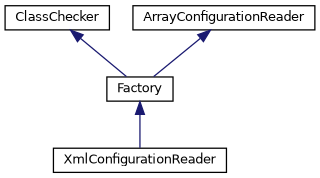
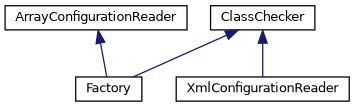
  digraph {
    node [color=black fillcolor=white fontname=Helvetica fontsize=10 shape=record style=filled]
    edge [color=midnightblue dir=back fontname=Helvetica fontsize=10 labelfontname=Helvetica labelfontsize=10 style=solid]
    n1 [height=0.2 label=ClassChecker width=0.4]
    n2 [height=0.2 label=Factory width=0.4]
    n3 [height=0.2 label=XmlConfigurationReader width=0.4]
    n4 [height=0.2 label=ArrayConfigurationReader width=0.4]
    n1 -> n2
-   n2 -> n3
+   n1 -> n3
    n4 -> n2
  }
